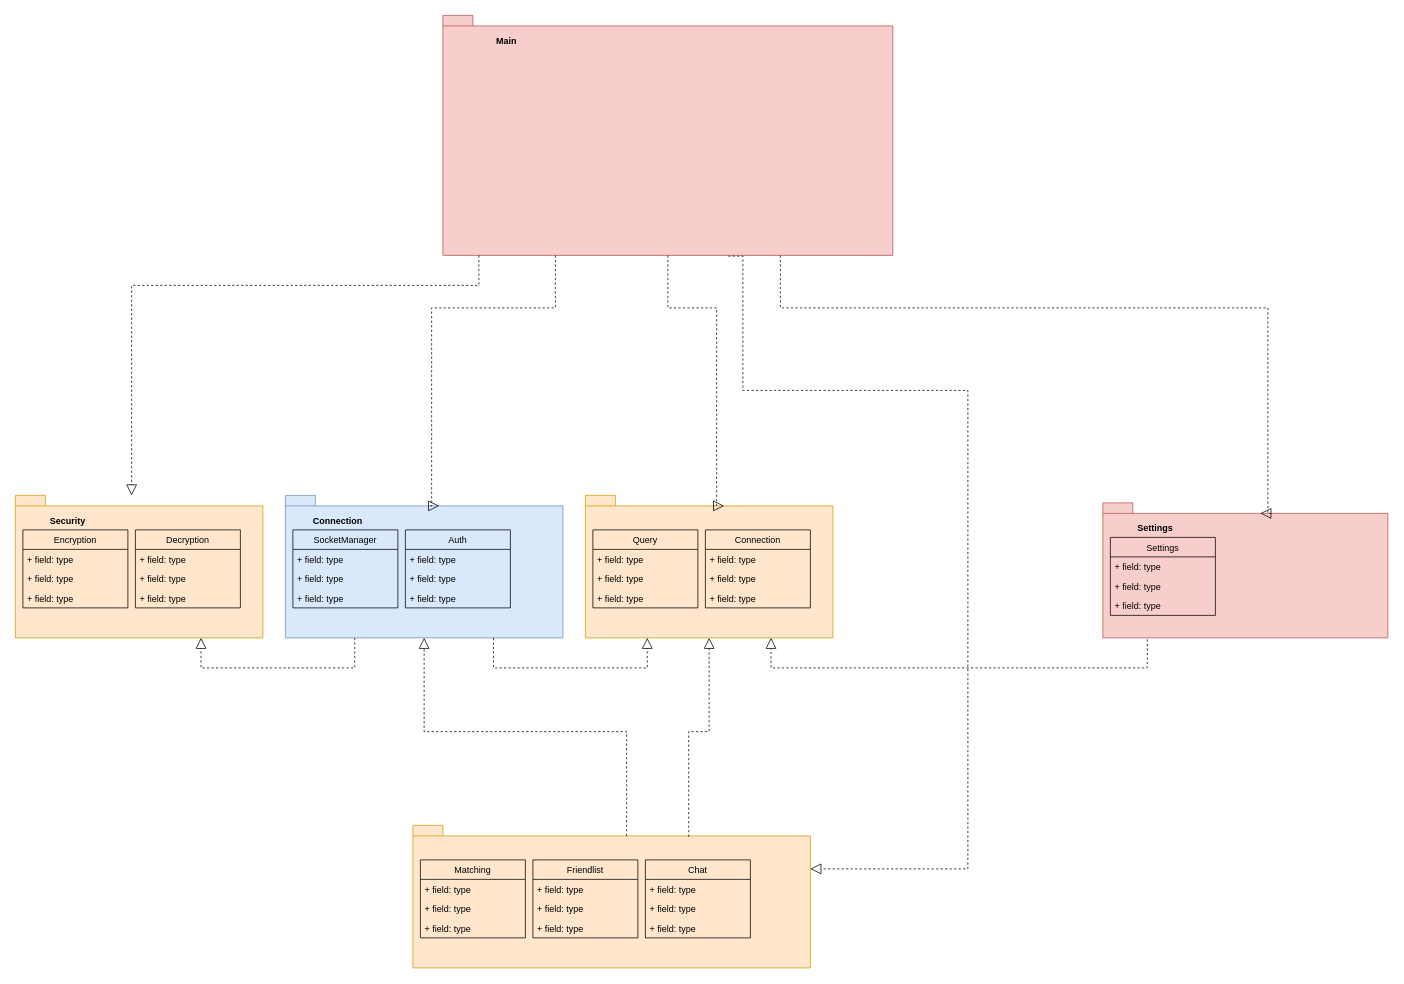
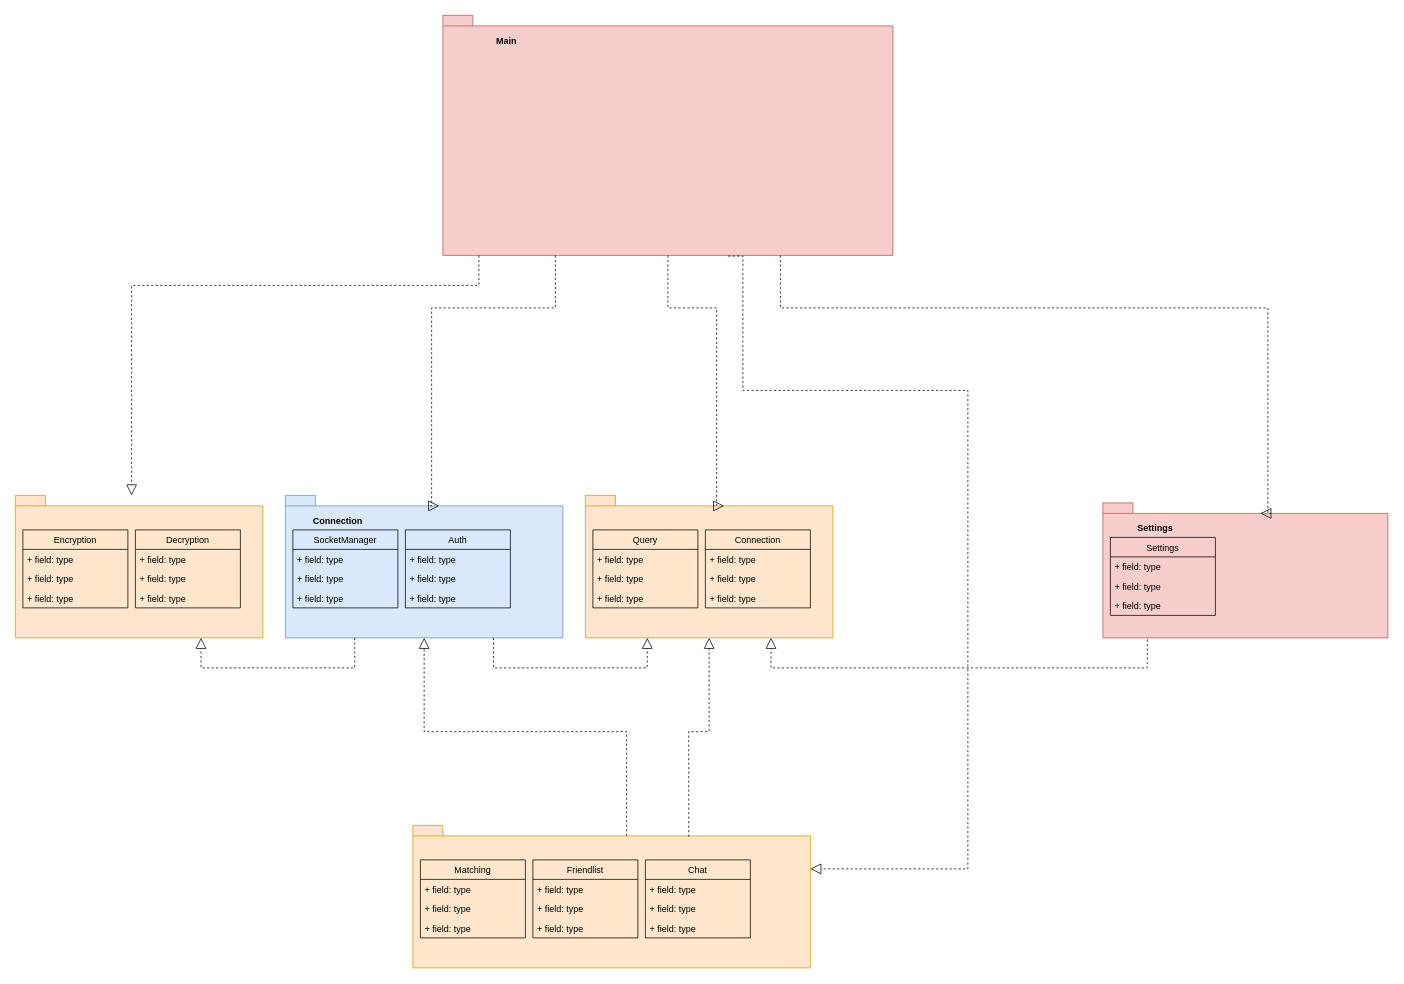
  <mxCell id="0" />
  <mxCell id="1" parent="0" />
  <mxCell id="2" value="" style="shape=folder;fontStyle=1;spacingTop=10;tabWidth=40;tabHeight=14;tabPosition=left;html=1;fillColor=#dae8fc;strokeColor=#6c8ebf;" vertex="1" parent="1"><mxGeometry x="380" y="660" width="370" height="190" as="geometry" /></mxCell>
  <mxCell id="3" value="Connection" style="text;align=center;fontStyle=1;verticalAlign=middle;spacingLeft=3;spacingRight=3;strokeColor=none;rotatable=0;points=[[0,0.5],[1,0.5]];portConstraint=eastwest;" vertex="1" parent="1"><mxGeometry x="380" y="680" width="140" height="26" as="geometry" /></mxCell>
  <mxCell id="4" value="" style="shape=folder;fontStyle=1;spacingTop=10;tabWidth=40;tabHeight=14;tabPosition=left;html=1;fillColor=#ffe6cc;strokeColor=#d79b00;" vertex="1" parent="1"><mxGeometry x="20" y="660" width="330" height="190" as="geometry" /></mxCell>
- <mxCell id="5" value="Security" style="text;align=center;fontStyle=1;verticalAlign=middle;spacingLeft=3;spacingRight=3;strokeColor=none;rotatable=0;points=[[0,0.5],[1,0.5]];portConstraint=eastwest;" vertex="1" parent="1"><mxGeometry x="20" y="680" width="140" height="26" as="geometry" /></mxCell>
  <mxCell id="6" value="SocketManager" style="swimlane;fontStyle=0;childLayout=stackLayout;horizontal=1;startSize=26;fillColor=none;horizontalStack=0;resizeParent=1;resizeParentMax=0;resizeLast=0;collapsible=1;marginBottom=0;" vertex="1" parent="1"><mxGeometry x="390" y="706" width="140" height="104" as="geometry" /></mxCell>
  <mxCell id="7" value="+ field: type" style="text;strokeColor=none;fillColor=none;align=left;verticalAlign=top;spacingLeft=4;spacingRight=4;overflow=hidden;rotatable=0;points=[[0,0.5],[1,0.5]];portConstraint=eastwest;" vertex="1" parent="6"><mxGeometry y="26" width="140" height="26" as="geometry" /></mxCell>
  <mxCell id="8" value="+ field: type" style="text;strokeColor=none;fillColor=none;align=left;verticalAlign=top;spacingLeft=4;spacingRight=4;overflow=hidden;rotatable=0;points=[[0,0.5],[1,0.5]];portConstraint=eastwest;" vertex="1" parent="6"><mxGeometry y="52" width="140" height="26" as="geometry" /></mxCell>
  <mxCell id="9" value="+ field: type" style="text;strokeColor=none;fillColor=none;align=left;verticalAlign=top;spacingLeft=4;spacingRight=4;overflow=hidden;rotatable=0;points=[[0,0.5],[1,0.5]];portConstraint=eastwest;" vertex="1" parent="6"><mxGeometry y="78" width="140" height="26" as="geometry" /></mxCell>
  <mxCell id="10" value="Encryption" style="swimlane;fontStyle=0;childLayout=stackLayout;horizontal=1;startSize=26;fillColor=none;horizontalStack=0;resizeParent=1;resizeParentMax=0;resizeLast=0;collapsible=1;marginBottom=0;" vertex="1" parent="1"><mxGeometry x="30" y="706" width="140" height="104" as="geometry" /></mxCell>
  <mxCell id="11" value="+ field: type" style="text;strokeColor=none;fillColor=none;align=left;verticalAlign=top;spacingLeft=4;spacingRight=4;overflow=hidden;rotatable=0;points=[[0,0.5],[1,0.5]];portConstraint=eastwest;" vertex="1" parent="10"><mxGeometry y="26" width="140" height="26" as="geometry" /></mxCell>
  <mxCell id="12" value="+ field: type" style="text;strokeColor=none;fillColor=none;align=left;verticalAlign=top;spacingLeft=4;spacingRight=4;overflow=hidden;rotatable=0;points=[[0,0.5],[1,0.5]];portConstraint=eastwest;" vertex="1" parent="10"><mxGeometry y="52" width="140" height="26" as="geometry" /></mxCell>
  <mxCell id="13" value="+ field: type" style="text;strokeColor=none;fillColor=none;align=left;verticalAlign=top;spacingLeft=4;spacingRight=4;overflow=hidden;rotatable=0;points=[[0,0.5],[1,0.5]];portConstraint=eastwest;" vertex="1" parent="10"><mxGeometry y="78" width="140" height="26" as="geometry" /></mxCell>
  <mxCell id="14" value="" style="shape=folder;fontStyle=1;spacingTop=10;tabWidth=40;tabHeight=14;tabPosition=left;html=1;fillColor=#f8cecc;strokeColor=#b85450;" vertex="1" parent="1"><mxGeometry x="590" y="20" width="600" height="320" as="geometry" /></mxCell>
  <mxCell id="15" value="Main" style="text;align=center;fontStyle=1;verticalAlign=middle;spacingLeft=3;spacingRight=3;strokeColor=none;rotatable=0;points=[[0,0.5],[1,0.5]];portConstraint=eastwest;" vertex="1" parent="1"><mxGeometry x="605" y="40" width="140" height="26" as="geometry" /></mxCell>
  <mxCell id="16" value="Auth" style="swimlane;fontStyle=0;childLayout=stackLayout;horizontal=1;startSize=26;fillColor=none;horizontalStack=0;resizeParent=1;resizeParentMax=0;resizeLast=0;collapsible=1;marginBottom=0;" vertex="1" parent="1"><mxGeometry x="540" y="706" width="140" height="104" as="geometry" /></mxCell>
  <mxCell id="17" value="+ field: type" style="text;strokeColor=none;fillColor=none;align=left;verticalAlign=top;spacingLeft=4;spacingRight=4;overflow=hidden;rotatable=0;points=[[0,0.5],[1,0.5]];portConstraint=eastwest;" vertex="1" parent="16"><mxGeometry y="26" width="140" height="26" as="geometry" /></mxCell>
  <mxCell id="18" value="+ field: type" style="text;strokeColor=none;fillColor=none;align=left;verticalAlign=top;spacingLeft=4;spacingRight=4;overflow=hidden;rotatable=0;points=[[0,0.5],[1,0.5]];portConstraint=eastwest;" vertex="1" parent="16"><mxGeometry y="52" width="140" height="26" as="geometry" /></mxCell>
  <mxCell id="19" value="+ field: type" style="text;strokeColor=none;fillColor=none;align=left;verticalAlign=top;spacingLeft=4;spacingRight=4;overflow=hidden;rotatable=0;points=[[0,0.5],[1,0.5]];portConstraint=eastwest;" vertex="1" parent="16"><mxGeometry y="78" width="140" height="26" as="geometry" /></mxCell>
  <mxCell id="20" value="" style="shape=folder;fontStyle=1;spacingTop=10;tabWidth=40;tabHeight=14;tabPosition=left;html=1;fillColor=#ffe6cc;strokeColor=#d79b00;" vertex="1" parent="1"><mxGeometry x="780" y="660" width="330" height="190" as="geometry" /></mxCell>
  <mxCell id="21" value="Query" style="swimlane;fontStyle=0;childLayout=stackLayout;horizontal=1;startSize=26;fillColor=none;horizontalStack=0;resizeParent=1;resizeParentMax=0;resizeLast=0;collapsible=1;marginBottom=0;" vertex="1" parent="1"><mxGeometry x="790" y="706" width="140" height="104" as="geometry" /></mxCell>
  <mxCell id="22" value="+ field: type" style="text;strokeColor=none;fillColor=none;align=left;verticalAlign=top;spacingLeft=4;spacingRight=4;overflow=hidden;rotatable=0;points=[[0,0.5],[1,0.5]];portConstraint=eastwest;" vertex="1" parent="21"><mxGeometry y="26" width="140" height="26" as="geometry" /></mxCell>
  <mxCell id="23" value="+ field: type" style="text;strokeColor=none;fillColor=none;align=left;verticalAlign=top;spacingLeft=4;spacingRight=4;overflow=hidden;rotatable=0;points=[[0,0.5],[1,0.5]];portConstraint=eastwest;" vertex="1" parent="21"><mxGeometry y="52" width="140" height="26" as="geometry" /></mxCell>
  <mxCell id="24" value="+ field: type" style="text;strokeColor=none;fillColor=none;align=left;verticalAlign=top;spacingLeft=4;spacingRight=4;overflow=hidden;rotatable=0;points=[[0,0.5],[1,0.5]];portConstraint=eastwest;" vertex="1" parent="21"><mxGeometry y="78" width="140" height="26" as="geometry" /></mxCell>
  <mxCell id="25" value="Connection" style="swimlane;fontStyle=0;childLayout=stackLayout;horizontal=1;startSize=26;fillColor=none;horizontalStack=0;resizeParent=1;resizeParentMax=0;resizeLast=0;collapsible=1;marginBottom=0;" vertex="1" parent="1"><mxGeometry x="940" y="706" width="140" height="104" as="geometry" /></mxCell>
  <mxCell id="26" value="+ field: type" style="text;strokeColor=none;fillColor=none;align=left;verticalAlign=top;spacingLeft=4;spacingRight=4;overflow=hidden;rotatable=0;points=[[0,0.5],[1,0.5]];portConstraint=eastwest;" vertex="1" parent="25"><mxGeometry y="26" width="140" height="26" as="geometry" /></mxCell>
  <mxCell id="27" value="+ field: type" style="text;strokeColor=none;fillColor=none;align=left;verticalAlign=top;spacingLeft=4;spacingRight=4;overflow=hidden;rotatable=0;points=[[0,0.5],[1,0.5]];portConstraint=eastwest;" vertex="1" parent="25"><mxGeometry y="52" width="140" height="26" as="geometry" /></mxCell>
  <mxCell id="28" value="+ field: type" style="text;strokeColor=none;fillColor=none;align=left;verticalAlign=top;spacingLeft=4;spacingRight=4;overflow=hidden;rotatable=0;points=[[0,0.5],[1,0.5]];portConstraint=eastwest;" vertex="1" parent="25"><mxGeometry y="78" width="140" height="26" as="geometry" /></mxCell>
  <mxCell id="29" value="" style="shape=folder;fontStyle=1;spacingTop=10;tabWidth=40;tabHeight=14;tabPosition=left;html=1;fillColor=#ffe6cc;strokeColor=#d79b00;" vertex="1" parent="1"><mxGeometry x="550" y="1100" width="530" height="190" as="geometry" /></mxCell>
  <mxCell id="30" value="Matching" style="swimlane;fontStyle=0;childLayout=stackLayout;horizontal=1;startSize=26;fillColor=none;horizontalStack=0;resizeParent=1;resizeParentMax=0;resizeLast=0;collapsible=1;marginBottom=0;" vertex="1" parent="1"><mxGeometry x="560" y="1146" width="140" height="104" as="geometry" /></mxCell>
  <mxCell id="31" value="+ field: type" style="text;strokeColor=none;fillColor=none;align=left;verticalAlign=top;spacingLeft=4;spacingRight=4;overflow=hidden;rotatable=0;points=[[0,0.5],[1,0.5]];portConstraint=eastwest;" vertex="1" parent="30"><mxGeometry y="26" width="140" height="26" as="geometry" /></mxCell>
  <mxCell id="32" value="+ field: type" style="text;strokeColor=none;fillColor=none;align=left;verticalAlign=top;spacingLeft=4;spacingRight=4;overflow=hidden;rotatable=0;points=[[0,0.5],[1,0.5]];portConstraint=eastwest;" vertex="1" parent="30"><mxGeometry y="52" width="140" height="26" as="geometry" /></mxCell>
  <mxCell id="33" value="+ field: type" style="text;strokeColor=none;fillColor=none;align=left;verticalAlign=top;spacingLeft=4;spacingRight=4;overflow=hidden;rotatable=0;points=[[0,0.5],[1,0.5]];portConstraint=eastwest;" vertex="1" parent="30"><mxGeometry y="78" width="140" height="26" as="geometry" /></mxCell>
  <mxCell id="34" value="Friendlist" style="swimlane;fontStyle=0;childLayout=stackLayout;horizontal=1;startSize=26;fillColor=none;horizontalStack=0;resizeParent=1;resizeParentMax=0;resizeLast=0;collapsible=1;marginBottom=0;" vertex="1" parent="1"><mxGeometry x="710" y="1146" width="140" height="104" as="geometry" /></mxCell>
  <mxCell id="35" value="+ field: type" style="text;strokeColor=none;fillColor=none;align=left;verticalAlign=top;spacingLeft=4;spacingRight=4;overflow=hidden;rotatable=0;points=[[0,0.5],[1,0.5]];portConstraint=eastwest;" vertex="1" parent="34"><mxGeometry y="26" width="140" height="26" as="geometry" /></mxCell>
  <mxCell id="36" value="+ field: type" style="text;strokeColor=none;fillColor=none;align=left;verticalAlign=top;spacingLeft=4;spacingRight=4;overflow=hidden;rotatable=0;points=[[0,0.5],[1,0.5]];portConstraint=eastwest;" vertex="1" parent="34"><mxGeometry y="52" width="140" height="26" as="geometry" /></mxCell>
  <mxCell id="37" value="+ field: type" style="text;strokeColor=none;fillColor=none;align=left;verticalAlign=top;spacingLeft=4;spacingRight=4;overflow=hidden;rotatable=0;points=[[0,0.5],[1,0.5]];portConstraint=eastwest;" vertex="1" parent="34"><mxGeometry y="78" width="140" height="26" as="geometry" /></mxCell>
  <mxCell id="38" value="Chat" style="swimlane;fontStyle=0;childLayout=stackLayout;horizontal=1;startSize=26;fillColor=none;horizontalStack=0;resizeParent=1;resizeParentMax=0;resizeLast=0;collapsible=1;marginBottom=0;" vertex="1" parent="1"><mxGeometry x="860" y="1146" width="140" height="104" as="geometry" /></mxCell>
  <mxCell id="39" value="+ field: type" style="text;strokeColor=none;fillColor=none;align=left;verticalAlign=top;spacingLeft=4;spacingRight=4;overflow=hidden;rotatable=0;points=[[0,0.5],[1,0.5]];portConstraint=eastwest;" vertex="1" parent="38"><mxGeometry y="26" width="140" height="26" as="geometry" /></mxCell>
  <mxCell id="40" value="+ field: type" style="text;strokeColor=none;fillColor=none;align=left;verticalAlign=top;spacingLeft=4;spacingRight=4;overflow=hidden;rotatable=0;points=[[0,0.5],[1,0.5]];portConstraint=eastwest;" vertex="1" parent="38"><mxGeometry y="52" width="140" height="26" as="geometry" /></mxCell>
  <mxCell id="41" value="+ field: type" style="text;strokeColor=none;fillColor=none;align=left;verticalAlign=top;spacingLeft=4;spacingRight=4;overflow=hidden;rotatable=0;points=[[0,0.5],[1,0.5]];portConstraint=eastwest;" vertex="1" parent="38"><mxGeometry y="78" width="140" height="26" as="geometry" /></mxCell>
  <mxCell id="42" value="Decryption" style="swimlane;fontStyle=0;childLayout=stackLayout;horizontal=1;startSize=26;fillColor=none;horizontalStack=0;resizeParent=1;resizeParentMax=0;resizeLast=0;collapsible=1;marginBottom=0;" vertex="1" parent="1"><mxGeometry x="180" y="706" width="140" height="104" as="geometry" /></mxCell>
  <mxCell id="43" value="+ field: type" style="text;strokeColor=none;fillColor=none;align=left;verticalAlign=top;spacingLeft=4;spacingRight=4;overflow=hidden;rotatable=0;points=[[0,0.5],[1,0.5]];portConstraint=eastwest;" vertex="1" parent="42"><mxGeometry y="26" width="140" height="26" as="geometry" /></mxCell>
  <mxCell id="44" value="+ field: type" style="text;strokeColor=none;fillColor=none;align=left;verticalAlign=top;spacingLeft=4;spacingRight=4;overflow=hidden;rotatable=0;points=[[0,0.5],[1,0.5]];portConstraint=eastwest;" vertex="1" parent="42"><mxGeometry y="52" width="140" height="26" as="geometry" /></mxCell>
  <mxCell id="45" value="+ field: type" style="text;strokeColor=none;fillColor=none;align=left;verticalAlign=top;spacingLeft=4;spacingRight=4;overflow=hidden;rotatable=0;points=[[0,0.5],[1,0.5]];portConstraint=eastwest;" vertex="1" parent="42"><mxGeometry y="78" width="140" height="26" as="geometry" /></mxCell>
  <mxCell id="46" value="" style="shape=folder;fontStyle=1;spacingTop=10;tabWidth=40;tabHeight=14;tabPosition=left;html=1;fillColor=#f8cecc;strokeColor=#b85450;" vertex="1" parent="1"><mxGeometry x="1470" y="670" width="380" height="180" as="geometry" /></mxCell>
  <mxCell id="47" value="Settings" style="swimlane;fontStyle=0;childLayout=stackLayout;horizontal=1;startSize=26;fillColor=none;horizontalStack=0;resizeParent=1;resizeParentMax=0;resizeLast=0;collapsible=1;marginBottom=0;" vertex="1" parent="1"><mxGeometry x="1480" y="716" width="140" height="104" as="geometry" /></mxCell>
  <mxCell id="48" value="+ field: type" style="text;strokeColor=none;fillColor=none;align=left;verticalAlign=top;spacingLeft=4;spacingRight=4;overflow=hidden;rotatable=0;points=[[0,0.5],[1,0.5]];portConstraint=eastwest;" vertex="1" parent="47"><mxGeometry y="26" width="140" height="26" as="geometry" /></mxCell>
  <mxCell id="49" value="+ field: type" style="text;strokeColor=none;fillColor=none;align=left;verticalAlign=top;spacingLeft=4;spacingRight=4;overflow=hidden;rotatable=0;points=[[0,0.5],[1,0.5]];portConstraint=eastwest;" vertex="1" parent="47"><mxGeometry y="52" width="140" height="26" as="geometry" /></mxCell>
  <mxCell id="50" value="+ field: type" style="text;strokeColor=none;fillColor=none;align=left;verticalAlign=top;spacingLeft=4;spacingRight=4;overflow=hidden;rotatable=0;points=[[0,0.5],[1,0.5]];portConstraint=eastwest;" vertex="1" parent="47"><mxGeometry y="78" width="140" height="26" as="geometry" /></mxCell>
  <mxCell id="51" value="Settings" style="text;align=center;fontStyle=1;verticalAlign=middle;spacingLeft=3;spacingRight=3;strokeColor=none;rotatable=0;points=[[0,0.5],[1,0.5]];portConstraint=eastwest;" vertex="1" parent="1"><mxGeometry x="1470" y="690" width="140" height="26" as="geometry" /></mxCell>
  <mxCell id="52" value="" style="endArrow=block;dashed=1;endFill=0;endSize=12;html=1;rounded=0;edgeStyle=orthogonalEdgeStyle;exitX=0.156;exitY=1.011;exitDx=0;exitDy=0;exitPerimeter=0;entryX=0.75;entryY=1;entryDx=0;entryDy=0;entryPerimeter=0;" edge="1" parent="1" source="46" target="20"><mxGeometry width="160" relative="1" as="geometry"><mxPoint x="1570" y="990" as="sourcePoint" /><mxPoint x="1050" y="950" as="targetPoint" /><Array as="points"><mxPoint x="1529" y="880" /><mxPoint x="1529" y="880" /><mxPoint x="1529" y="890" /><mxPoint x="1027" y="890" /></Array></mxGeometry></mxCell>
  <mxCell id="53" value="" style="endArrow=block;dashed=1;endFill=0;endSize=12;html=1;rounded=0;edgeStyle=orthogonalEdgeStyle;exitX=0.08;exitY=1;exitDx=0;exitDy=0;exitPerimeter=0;" edge="1" parent="1" source="14" target="4"><mxGeometry width="160" relative="1" as="geometry"><mxPoint x="810" y="510" as="sourcePoint" /><mxPoint x="810" y="640" as="targetPoint" /><Array as="points"><mxPoint x="638" y="380" /><mxPoint x="175" y="380" /></Array></mxGeometry></mxCell>
  <mxCell id="54" value="" style="endArrow=block;dashed=1;endFill=0;endSize=12;html=1;rounded=0;edgeStyle=orthogonalEdgeStyle;exitX=0.25;exitY=1;exitDx=0;exitDy=0;exitPerimeter=0;entryX=0;entryY=0;entryDx=205;entryDy=14;entryPerimeter=0;" edge="1" parent="1" source="14" target="2"><mxGeometry width="160" relative="1" as="geometry"><mxPoint x="820" y="520" as="sourcePoint" /><mxPoint x="820" y="650" as="targetPoint" /><Array as="points"><mxPoint x="740" y="410" /><mxPoint x="575" y="410" /></Array></mxGeometry></mxCell>
  <mxCell id="55" value="" style="endArrow=block;dashed=1;endFill=0;endSize=12;html=1;rounded=0;edgeStyle=orthogonalEdgeStyle;exitX=0.5;exitY=1;exitDx=0;exitDy=0;exitPerimeter=0;entryX=0;entryY=0;entryDx=185;entryDy=14;entryPerimeter=0;" edge="1" parent="1" source="14" target="20"><mxGeometry width="160" relative="1" as="geometry"><mxPoint x="830" y="530" as="sourcePoint" /><mxPoint x="830" y="660" as="targetPoint" /><Array as="points"><mxPoint x="890" y="410" /><mxPoint x="955" y="410" /></Array></mxGeometry></mxCell>
  <mxCell id="56" value="" style="endArrow=block;dashed=1;endFill=0;endSize=12;html=1;rounded=0;edgeStyle=orthogonalEdgeStyle;exitX=0.75;exitY=1;exitDx=0;exitDy=0;exitPerimeter=0;entryX=0;entryY=0;entryDx=210;entryDy=14;entryPerimeter=0;" edge="1" parent="1" source="14" target="46"><mxGeometry width="160" relative="1" as="geometry"><mxPoint x="840" y="540" as="sourcePoint" /><mxPoint x="840" y="670" as="targetPoint" /><Array as="points"><mxPoint x="1040" y="410" /><mxPoint x="1690" y="410" /></Array></mxGeometry></mxCell>
  <mxCell id="57" value="" style="endArrow=block;dashed=1;endFill=0;endSize=12;html=1;rounded=0;edgeStyle=orthogonalEdgeStyle;exitX=0.75;exitY=1;exitDx=0;exitDy=0;exitPerimeter=0;entryX=0.25;entryY=1;entryDx=0;entryDy=0;entryPerimeter=0;" edge="1" parent="1" source="2" target="20"><mxGeometry width="160" relative="1" as="geometry"><mxPoint x="850" y="550" as="sourcePoint" /><mxPoint x="850" y="680" as="targetPoint" /><Array as="points"><mxPoint x="658" y="890" /><mxPoint x="863" y="890" /></Array></mxGeometry></mxCell>
  <mxCell id="58" value="" style="endArrow=block;dashed=1;endFill=0;endSize=12;html=1;rounded=0;edgeStyle=orthogonalEdgeStyle;exitX=0.25;exitY=1;exitDx=0;exitDy=0;exitPerimeter=0;entryX=0.75;entryY=1;entryDx=0;entryDy=0;entryPerimeter=0;" edge="1" parent="1" source="2" target="4"><mxGeometry width="160" relative="1" as="geometry"><mxPoint x="860" y="560" as="sourcePoint" /><mxPoint x="860" y="690" as="targetPoint" /><Array as="points"><mxPoint x="473" y="890" /><mxPoint x="268" y="890" /></Array></mxGeometry></mxCell>
  <mxCell id="59" value="" style="endArrow=block;dashed=1;endFill=0;endSize=12;html=1;rounded=0;edgeStyle=orthogonalEdgeStyle;exitX=0.634;exitY=1.003;exitDx=0;exitDy=0;exitPerimeter=0;entryX=0;entryY=0;entryDx=530;entryDy=58;entryPerimeter=0;" edge="1" parent="1" source="14" target="29"><mxGeometry width="160" relative="1" as="geometry"><mxPoint x="870" y="570" as="sourcePoint" /><mxPoint x="1100" y="1195" as="targetPoint" /><Array as="points"><mxPoint x="990" y="341" /><mxPoint x="990" y="520" /><mxPoint x="1290" y="520" /><mxPoint x="1290" y="1158" /></Array></mxGeometry></mxCell>
  <mxCell id="60" value="" style="endArrow=block;dashed=1;endFill=0;endSize=12;html=1;rounded=0;edgeStyle=orthogonalEdgeStyle;exitX=0;exitY=0;exitDx=285;exitDy=14;exitPerimeter=0;entryX=0.5;entryY=1;entryDx=0;entryDy=0;entryPerimeter=0;" edge="1" parent="1" source="29" target="2"><mxGeometry width="160" relative="1" as="geometry"><mxPoint x="880" y="580" as="sourcePoint" /><mxPoint x="880" y="710" as="targetPoint" /></mxGeometry></mxCell>
  <mxCell id="61" value="" style="endArrow=block;dashed=1;endFill=0;endSize=12;html=1;rounded=0;edgeStyle=orthogonalEdgeStyle;exitX=0.694;exitY=0.08;exitDx=0;exitDy=0;exitPerimeter=0;entryX=0.5;entryY=1;entryDx=0;entryDy=0;entryPerimeter=0;" edge="1" parent="1" source="29" target="20"><mxGeometry width="160" relative="1" as="geometry"><mxPoint x="890" y="590" as="sourcePoint" /><mxPoint x="890" y="720" as="targetPoint" /></mxGeometry></mxCell>
